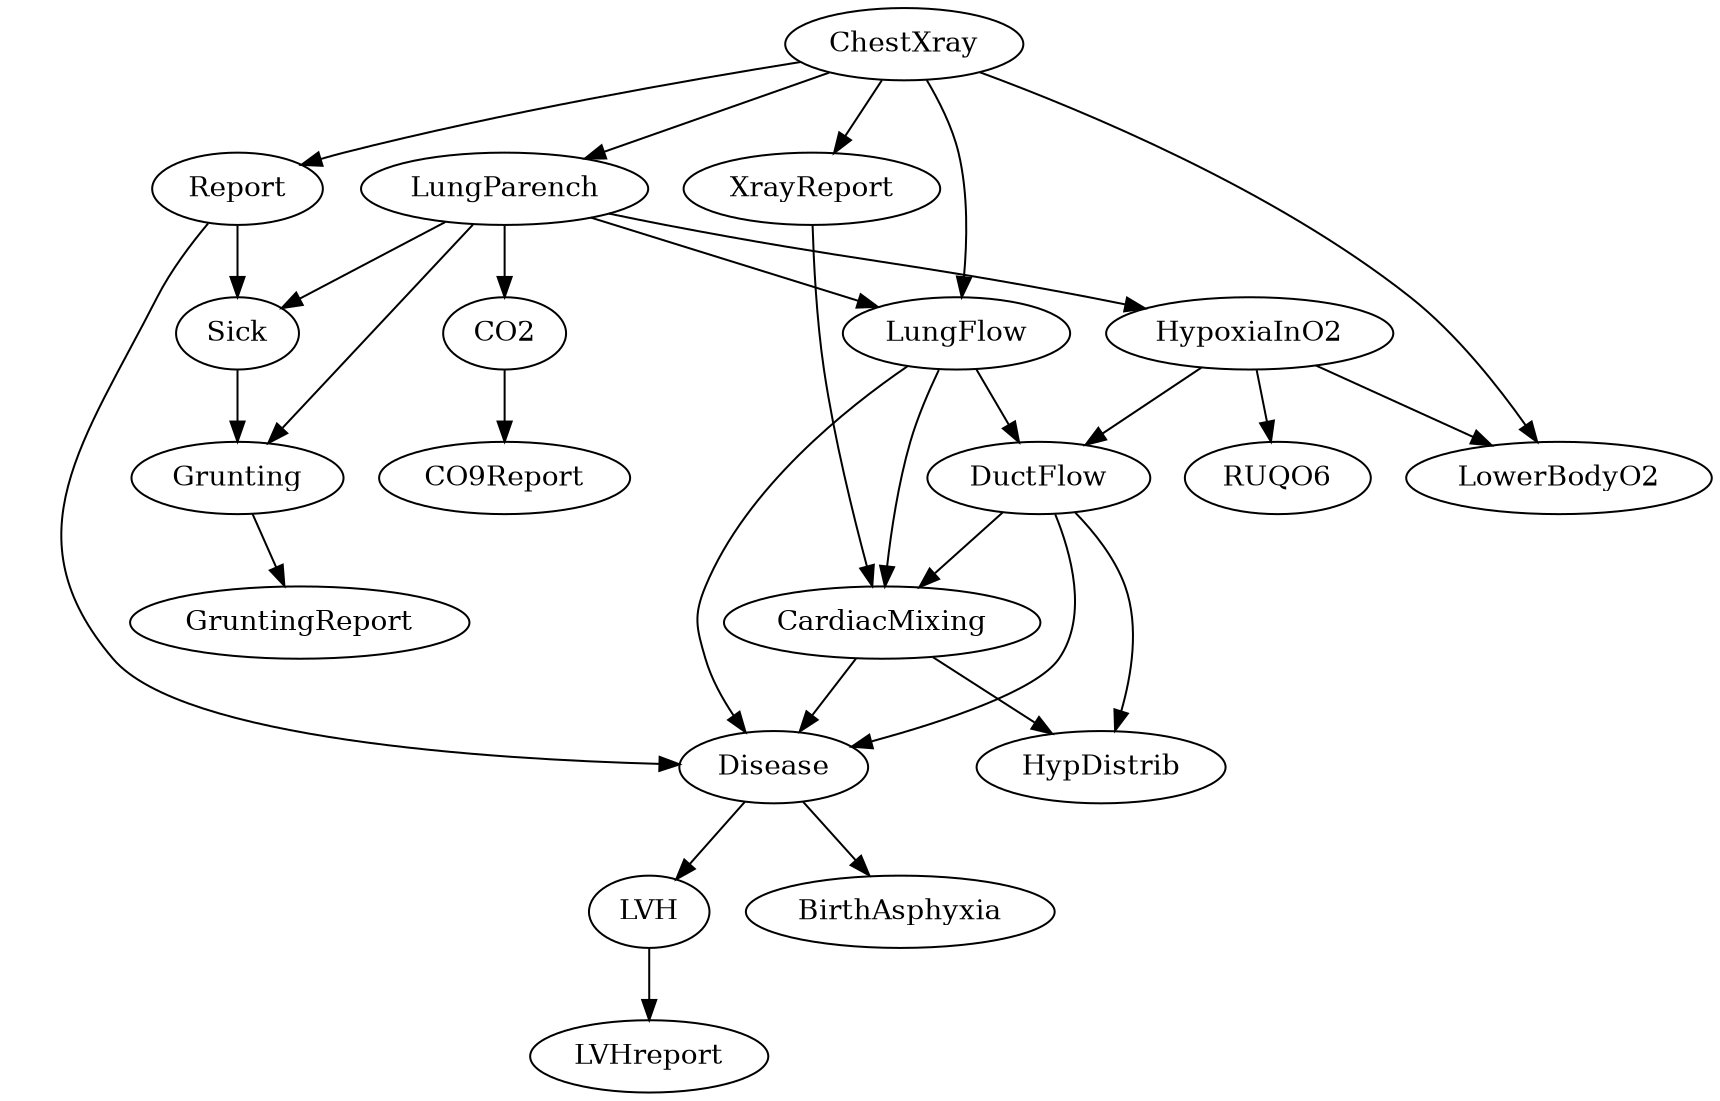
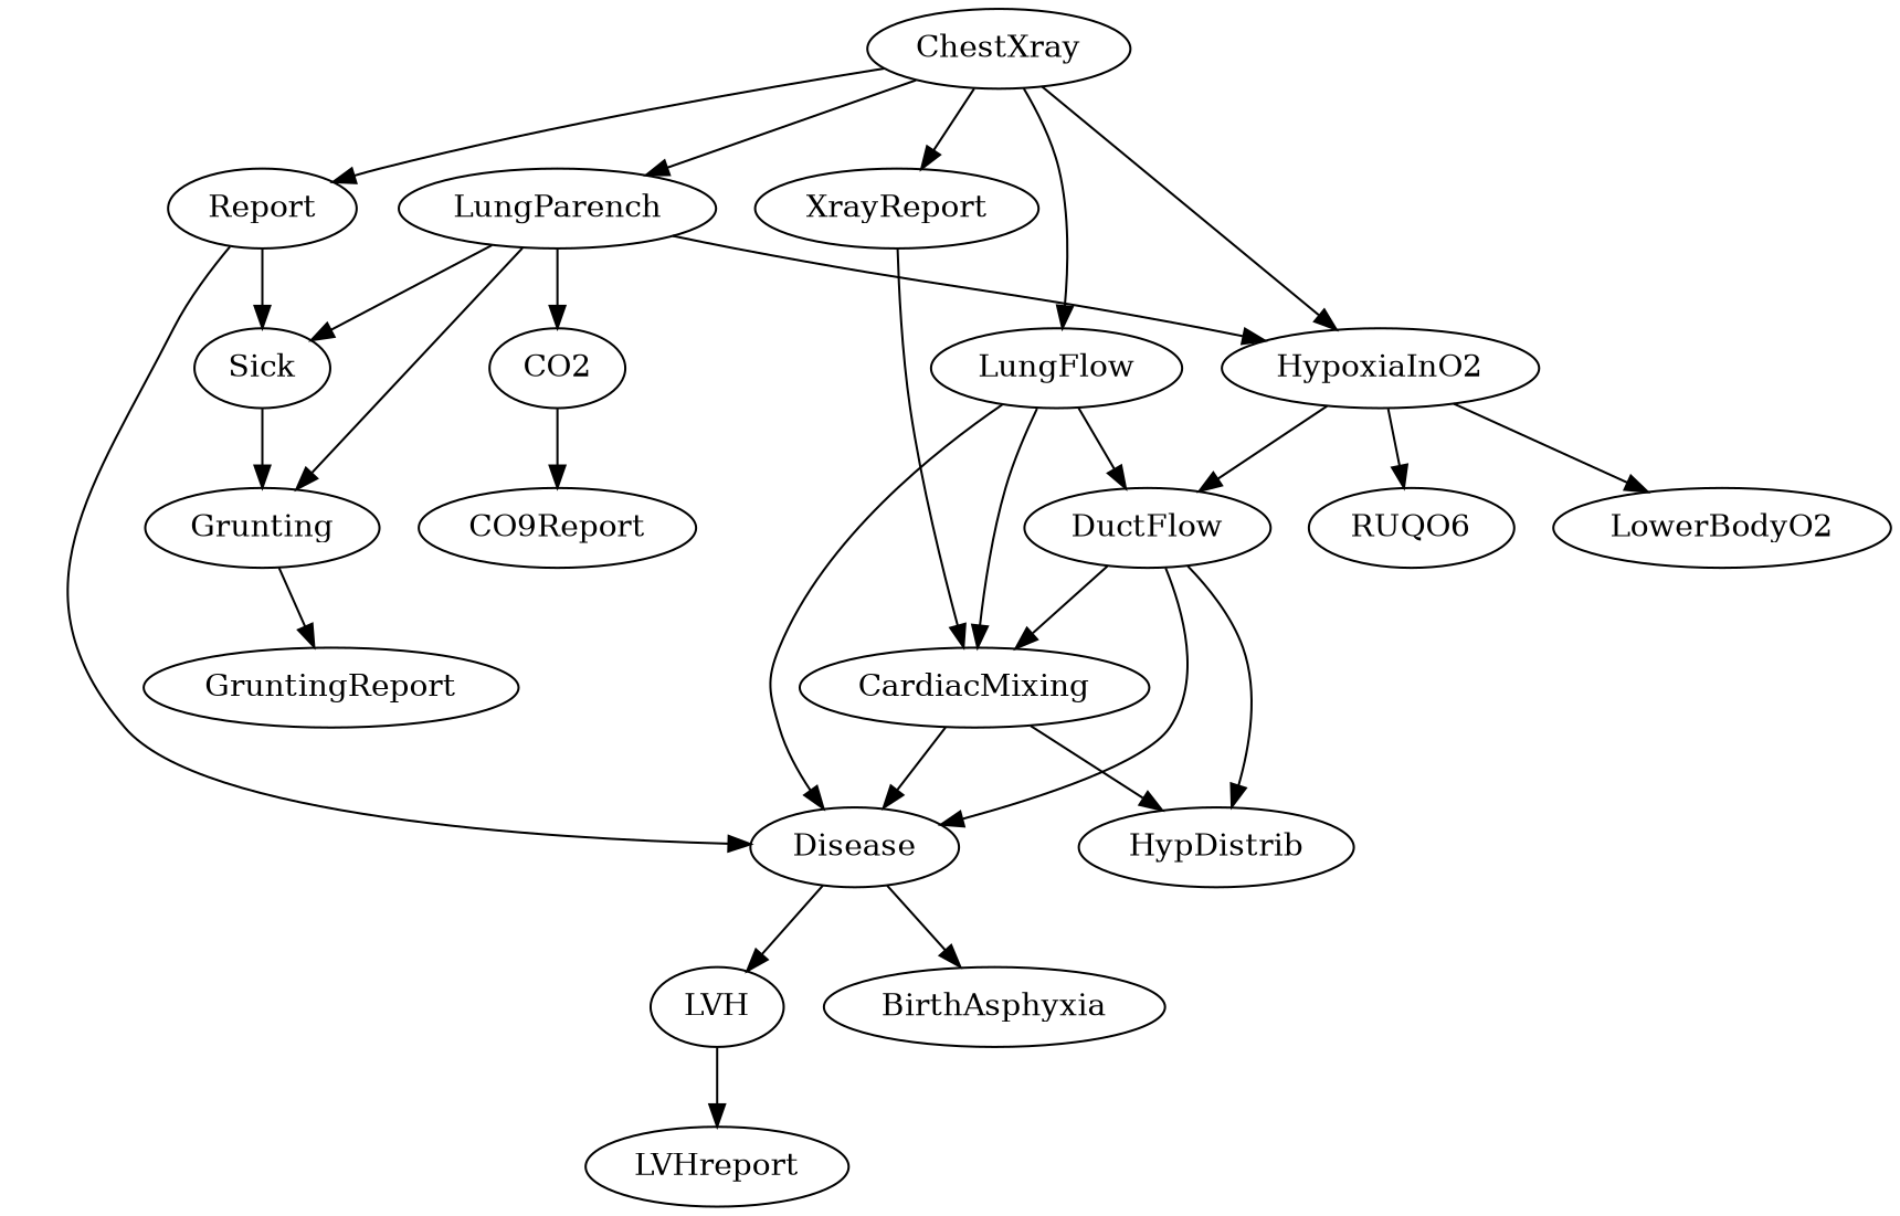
  digraph {
    ChestXray
    XrayReport
    HypoxiaInO2
    n4 [label=Report]
    LungFlow
    LungParench
    CardiacMixing
    n8 [label=RUQO6]
    DuctFlow
    LowerBodyO2
    Disease
    Sick
    Grunting
    CO2
    LVH
    LVHreport
    HypDistrib
    BirthAsphyxia
    GruntingReport
    n20 [label=CO9Report]
    ChestXray -> XrayReport
-   ChestXray -> LowerBodyO2
+   ChestXray -> HypoxiaInO2
    ChestXray -> n4
    ChestXray -> LungFlow
    ChestXray -> LungParench
    XrayReport -> CardiacMixing
    HypoxiaInO2 -> n8
    HypoxiaInO2 -> DuctFlow
    HypoxiaInO2 -> LowerBodyO2
    n4 -> Disease
    n4 -> Sick
    LungFlow -> CardiacMixing
    LungFlow -> DuctFlow
    LungFlow -> Disease
    LungParench -> HypoxiaInO2
-   LungParench -> LungFlow
    LungParench -> Sick
    LungParench -> Grunting
    LungParench -> CO2
    CardiacMixing -> Disease
    CardiacMixing -> HypDistrib
    DuctFlow -> CardiacMixing
    DuctFlow -> Disease
    DuctFlow -> HypDistrib
    Disease -> LVH
    Disease -> BirthAsphyxia
    Sick -> Grunting
    Grunting -> GruntingReport
    CO2 -> n20
    LVH -> LVHreport
  }
